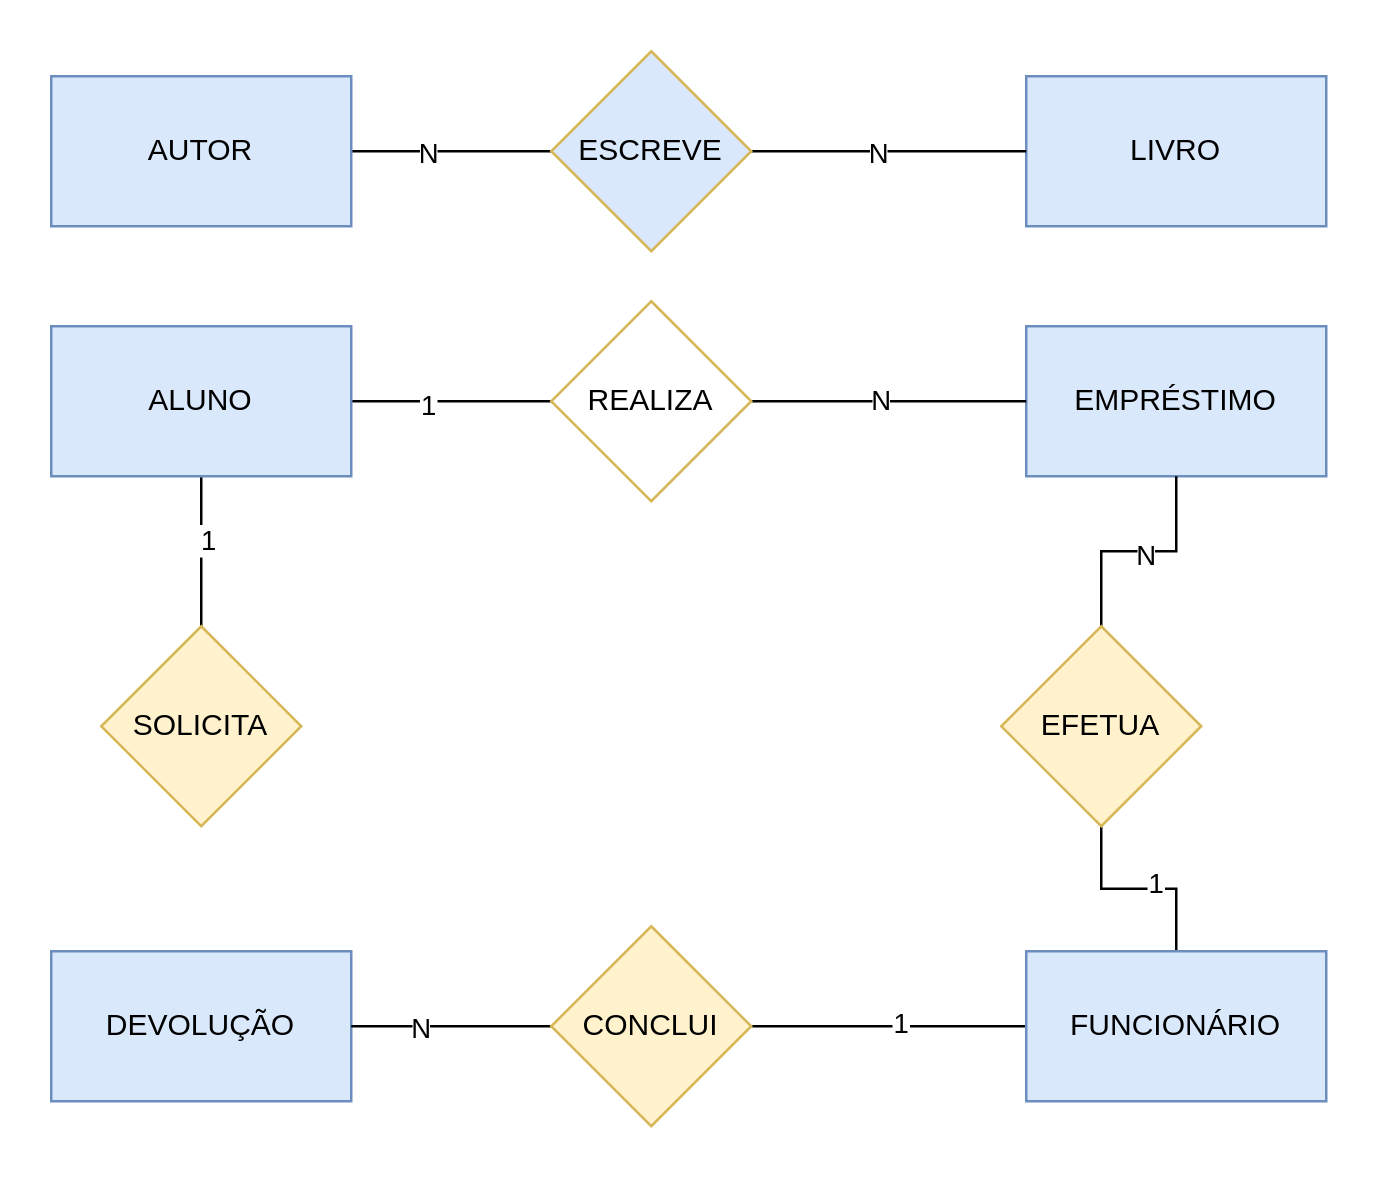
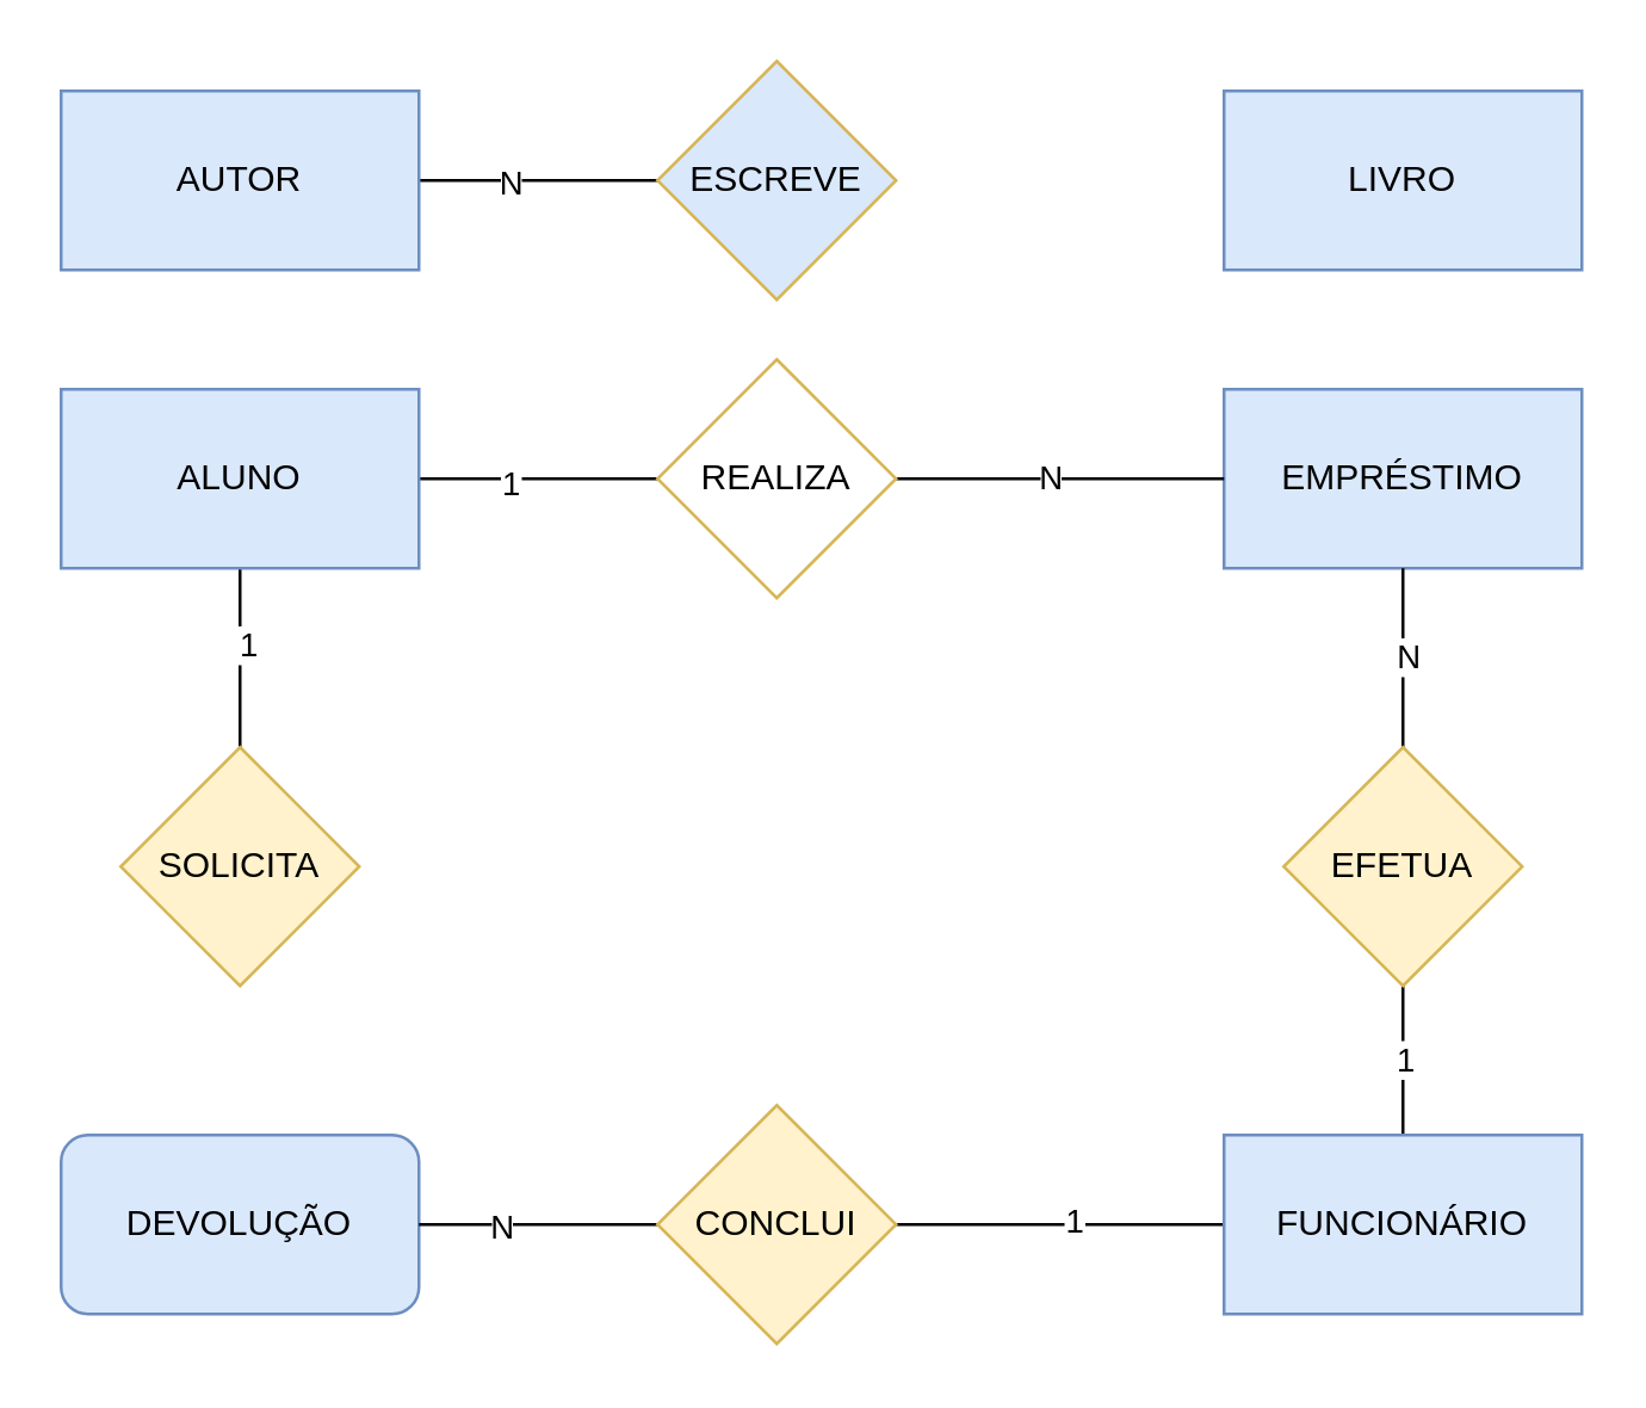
  <mxCell id="0" />
  <mxCell id="1" parent="0" />
  <mxCell id="2" style="edgeStyle=orthogonalEdgeStyle;rounded=0;orthogonalLoop=1;jettySize=auto;html=1;entryX=0;entryY=0.5;entryDx=0;entryDy=0;endArrow=none;endFill=0;" edge="1" parent="1" source="4" target="20"><mxGeometry relative="1" as="geometry" /></mxCell>
  <mxCell id="3" value="N" style="edgeLabel;html=1;align=center;verticalAlign=middle;resizable=0;points=[];" vertex="1" connectable="0" parent="2"><mxGeometry x="-0.243" relative="1" as="geometry"><mxPoint as="offset" /></mxGeometry></mxCell>
  <mxCell id="4" value="&lt;font color=&quot;#000000&quot;&gt;AUTOR&lt;/font&gt;" style="rounded=0;whiteSpace=wrap;html=1;fillColor=#dae8fc;strokeColor=#6c8ebf;" vertex="1" parent="1"><mxGeometry x="20" y="30" width="120" height="60" as="geometry" /></mxCell>
  <mxCell id="5" value="&lt;font color=&quot;#000000&quot;&gt;LIVRO&lt;/font&gt;" style="rounded=0;whiteSpace=wrap;html=1;fillColor=#dae8fc;strokeColor=#6c8ebf;" vertex="1" parent="1"><mxGeometry x="410" y="30" width="120" height="60" as="geometry" /></mxCell>
  <mxCell id="6" style="edgeStyle=orthogonalEdgeStyle;rounded=0;orthogonalLoop=1;jettySize=auto;html=1;entryX=0;entryY=0.5;entryDx=0;entryDy=0;endArrow=none;endFill=0;" edge="1" parent="1" source="10" target="23"><mxGeometry relative="1" as="geometry" /></mxCell>
  <mxCell id="7" value="1" style="edgeLabel;html=1;align=center;verticalAlign=middle;resizable=0;points=[];" vertex="1" connectable="0" parent="6"><mxGeometry x="-0.243" y="-1" relative="1" as="geometry"><mxPoint as="offset" /></mxGeometry></mxCell>
  <mxCell id="8" style="edgeStyle=orthogonalEdgeStyle;rounded=0;orthogonalLoop=1;jettySize=auto;html=1;entryX=0.5;entryY=0;entryDx=0;entryDy=0;endArrow=none;endFill=0;" edge="1" parent="1" source="10" target="30"><mxGeometry relative="1" as="geometry" /></mxCell>
  <mxCell id="9" value="1" style="edgeLabel;html=1;align=center;verticalAlign=middle;resizable=0;points=[];" vertex="1" connectable="0" parent="8"><mxGeometry x="-0.176" y="2" relative="1" as="geometry"><mxPoint as="offset" /></mxGeometry></mxCell>
  <mxCell id="10" value="&lt;font color=&quot;#000000&quot;&gt;ALUNO&lt;/font&gt;" style="rounded=0;whiteSpace=wrap;html=1;fillColor=#dae8fc;strokeColor=#6c8ebf;" vertex="1" parent="1"><mxGeometry x="20" y="130" width="120" height="60" as="geometry" /></mxCell>
  <mxCell id="11" style="edgeStyle=orthogonalEdgeStyle;rounded=0;orthogonalLoop=1;jettySize=auto;html=1;entryX=0.5;entryY=1;entryDx=0;entryDy=0;endArrow=none;endFill=0;" edge="1" parent="1" source="15" target="26"><mxGeometry relative="1" as="geometry" /></mxCell>
  <mxCell id="12" value="1" style="edgeLabel;html=1;align=center;verticalAlign=middle;resizable=0;points=[];" vertex="1" connectable="0" parent="11"><mxGeometry x="-0.126" y="1" relative="1" as="geometry"><mxPoint x="1" y="-4" as="offset" /></mxGeometry></mxCell>
  <mxCell id="13" style="edgeStyle=orthogonalEdgeStyle;rounded=0;orthogonalLoop=1;jettySize=auto;html=1;entryX=1;entryY=0.5;entryDx=0;entryDy=0;endArrow=none;endFill=0;" edge="1" parent="1" source="15" target="29"><mxGeometry relative="1" as="geometry"><Array as="points"><mxPoint x="330" y="410" /><mxPoint x="330" y="410" /></Array></mxGeometry></mxCell>
  <mxCell id="14" value="1" style="edgeLabel;html=1;align=center;verticalAlign=middle;resizable=0;points=[];" vertex="1" connectable="0" parent="13"><mxGeometry x="-0.078" y="-2" relative="1" as="geometry"><mxPoint as="offset" /></mxGeometry></mxCell>
  <mxCell id="15" value="&lt;font color=&quot;#000000&quot;&gt;FUNCIONÁRIO&lt;/font&gt;" style="rounded=0;whiteSpace=wrap;html=1;fillColor=#dae8fc;strokeColor=#6c8ebf;" vertex="1" parent="1"><mxGeometry x="410" y="380" width="120" height="60" as="geometry" /></mxCell>
  <mxCell id="16" value="&lt;font color=&quot;#000000&quot;&gt;EMPRÉSTIMO&lt;/font&gt;" style="rounded=0;whiteSpace=wrap;html=1;fillColor=#dae8fc;strokeColor=#6c8ebf;" vertex="1" parent="1"><mxGeometry x="410" y="130" width="120" height="60" as="geometry" /></mxCell>
- <mxCell id="17" value="&lt;font color=&quot;#000000&quot;&gt;DEVOLUÇÃO&lt;/font&gt;" style="rounded=0;whiteSpace=wrap;html=1;fillColor=#dae8fc;strokeColor=#6c8ebf;" vertex="1" parent="1"><mxGeometry x="20" y="380" width="120" height="60" as="geometry" /></mxCell>
- <mxCell id="18" style="edgeStyle=orthogonalEdgeStyle;rounded=0;orthogonalLoop=1;jettySize=auto;html=1;endArrow=none;endFill=0;" edge="1" parent="1" source="20" target="5"><mxGeometry relative="1" as="geometry" /></mxCell>
- <mxCell id="19" value="N" style="edgeLabel;html=1;align=center;verticalAlign=middle;resizable=0;points=[];" vertex="1" connectable="0" parent="18"><mxGeometry x="0.192" y="1" relative="1" as="geometry"><mxPoint x="-16" y="1" as="offset" /></mxGeometry></mxCell>
+ <mxCell id="17" value="&lt;font color=&quot;#000000&quot;&gt;DEVOLUÇÃO&lt;/font&gt;" style="whiteSpace=wrap;html=1;fillColor=#dae8fc;strokeColor=#6c8ebf;rounded=1;" vertex="1" parent="1"><mxGeometry x="20" y="380" width="120" height="60" as="geometry" /></mxCell>
  <mxCell id="20" value="&lt;font color=&quot;#000000&quot;&gt;ESCREVE&lt;/font&gt;" style="rhombus;whiteSpace=wrap;html=1;fillColor=#dae8fc;strokeColor=#d6b656;" vertex="1" parent="1"><mxGeometry x="220" y="20" width="80" height="80" as="geometry" /></mxCell>
  <mxCell id="21" style="edgeStyle=orthogonalEdgeStyle;rounded=0;orthogonalLoop=1;jettySize=auto;html=1;entryX=0;entryY=0.5;entryDx=0;entryDy=0;endArrow=none;endFill=0;" edge="1" parent="1" source="23" target="16"><mxGeometry relative="1" as="geometry" /></mxCell>
  <mxCell id="22" value="N" style="edgeLabel;html=1;align=center;verticalAlign=middle;resizable=0;points=[];" vertex="1" connectable="0" parent="21"><mxGeometry x="-0.069" y="1" relative="1" as="geometry"><mxPoint as="offset" /></mxGeometry></mxCell>
  <mxCell id="23" value="&lt;font color=&quot;#000000&quot;&gt;REALIZA&lt;/font&gt;" style="rhombus;whiteSpace=wrap;html=1;fillColor=#ffffff;strokeColor=#d6b656;" vertex="1" parent="1"><mxGeometry x="220" y="120" width="80" height="80" as="geometry" /></mxCell>
  <mxCell id="24" style="edgeStyle=orthogonalEdgeStyle;rounded=0;orthogonalLoop=1;jettySize=auto;html=1;entryX=0.5;entryY=1;entryDx=0;entryDy=0;endArrow=none;endFill=0;" edge="1" parent="1" source="26" target="16"><mxGeometry relative="1" as="geometry" /></mxCell>
  <mxCell id="25" value="N" style="edgeLabel;html=1;align=center;verticalAlign=middle;resizable=0;points=[];" vertex="1" connectable="0" parent="24"><mxGeometry x="0.043" y="-1" relative="1" as="geometry"><mxPoint as="offset" /></mxGeometry></mxCell>
- <mxCell id="26" value="&lt;font color=&quot;#000000&quot;&gt;EFETUA&lt;/font&gt;" style="rhombus;whiteSpace=wrap;html=1;fillColor=#fff2cc;strokeColor=#d6b656;" vertex="1" parent="1"><mxGeometry x="400" y="250" width="80" height="80" as="geometry" /></mxCell>
+ <mxCell id="26" value="&lt;font color=&quot;#000000&quot;&gt;EFETUA&lt;/font&gt;" style="rhombus;whiteSpace=wrap;html=1;fillColor=#fff2cc;strokeColor=#d6b656;" vertex="1" parent="1"><mxGeometry x="430" y="250" width="80" height="80" as="geometry" /></mxCell>
  <mxCell id="27" style="edgeStyle=orthogonalEdgeStyle;rounded=0;orthogonalLoop=1;jettySize=auto;html=1;entryX=1;entryY=0.5;entryDx=0;entryDy=0;endArrow=none;endFill=0;" edge="1" parent="1" source="29" target="17"><mxGeometry relative="1" as="geometry" /></mxCell>
  <mxCell id="28" value="N" style="edgeLabel;html=1;align=center;verticalAlign=middle;resizable=0;points=[];" vertex="1" connectable="0" parent="27"><mxGeometry x="0.329" relative="1" as="geometry"><mxPoint as="offset" /></mxGeometry></mxCell>
  <mxCell id="29" value="&lt;font color=&quot;#000000&quot;&gt;CONCLUI&lt;/font&gt;" style="rhombus;whiteSpace=wrap;html=1;fillColor=#fff2cc;strokeColor=#d6b656;" vertex="1" parent="1"><mxGeometry x="220" y="370" width="80" height="80" as="geometry" /></mxCell>
  <mxCell id="30" value="&lt;font color=&quot;#000000&quot;&gt;SOLICITA&lt;/font&gt;" style="rhombus;whiteSpace=wrap;html=1;fillColor=#fff2cc;strokeColor=#d6b656;" vertex="1" parent="1"><mxGeometry x="40" y="250" width="80" height="80" as="geometry" /></mxCell>
